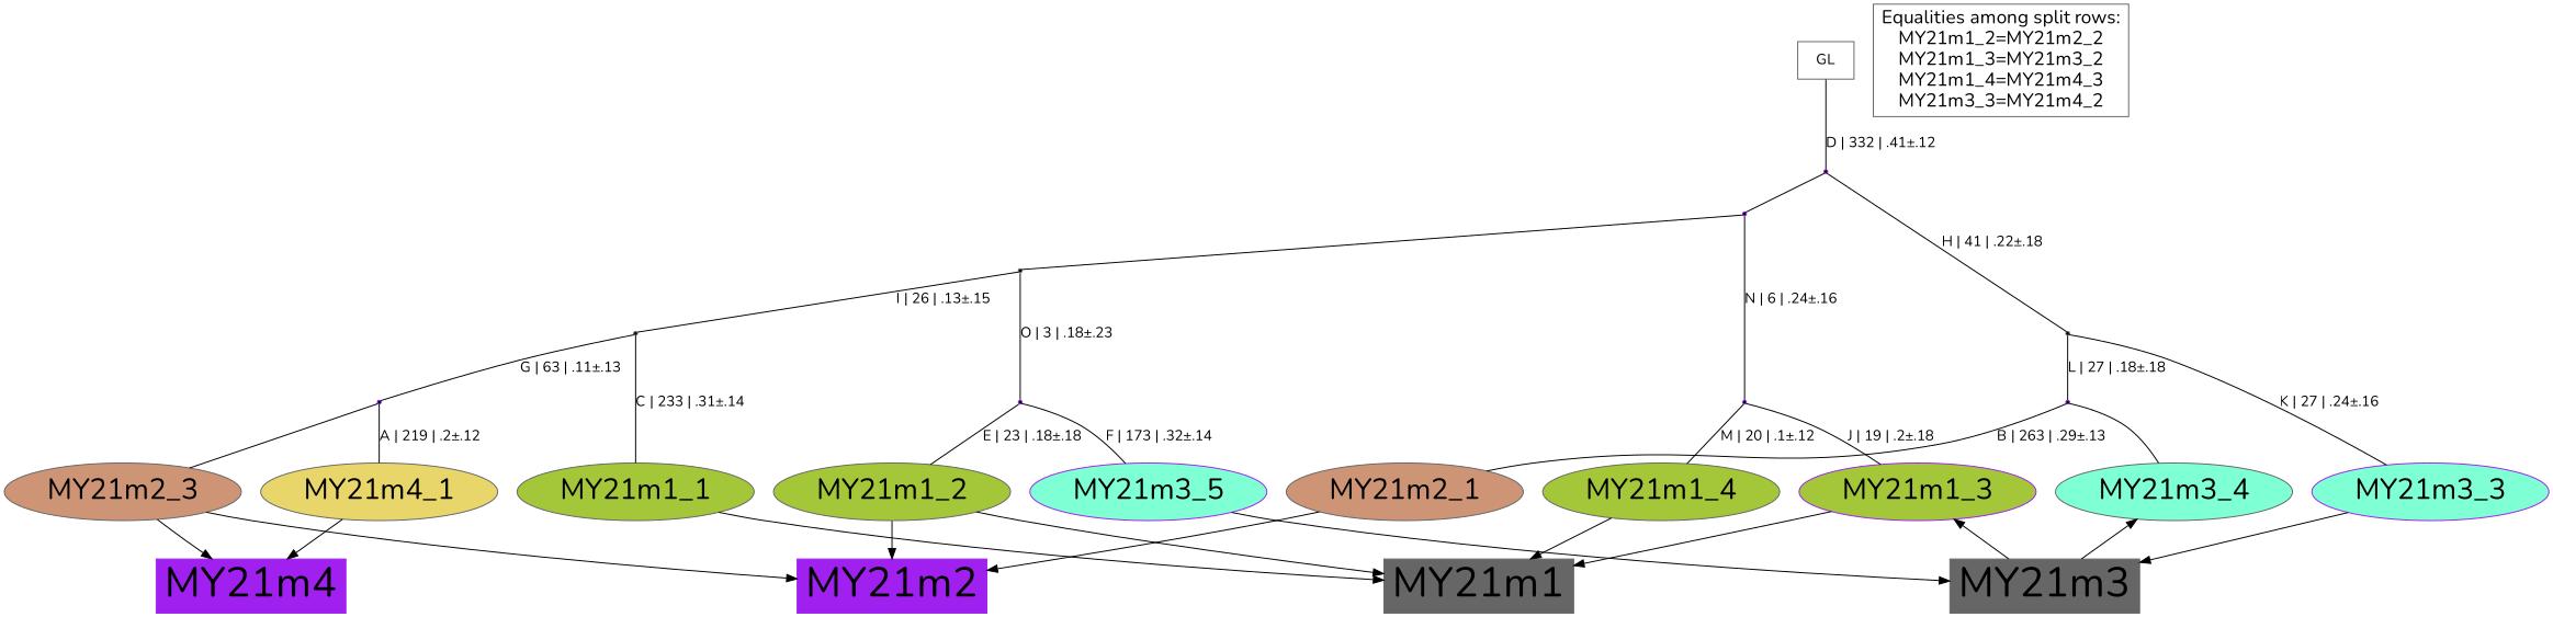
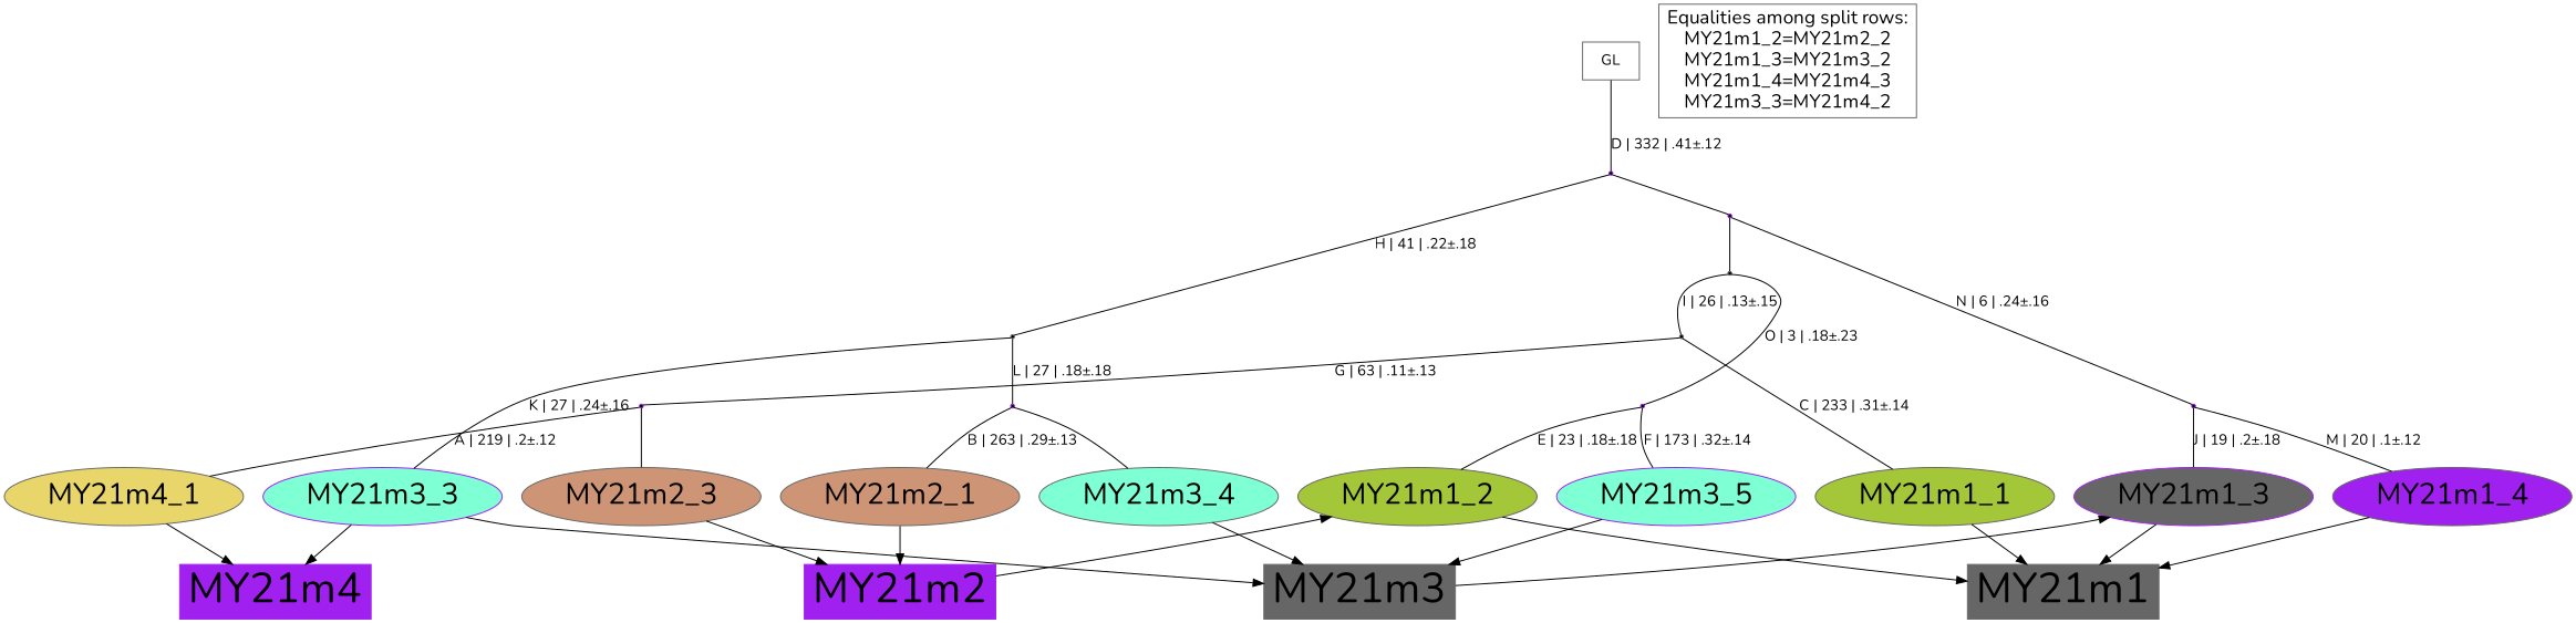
  digraph {
    fontname=Nunito
    node [color=gray40 fillcolor=black fontname=Nunito shape=oval style=filled]
    edge [arrowhead=none fontname=Nunito]
    n1 [fillcolor="#a4c639" fontsize=28 label=MY21m1_1]
    n2 [fillcolor="#a4c639" fontsize=28 label=MY21m1_2]
-   n3 [color=purple fillcolor="#a4c639" fontsize=28 label=MY21m1_3]
-   n4 [fillcolor="#a4c639" fontsize=28 label=MY21m1_4]
+   n3 [color=purple fillcolor=gray40 fontsize=28 label=MY21m1_3]
+   n4 [fillcolor=purple fontsize=28 label=MY21m1_4]
    n5 [fillcolor="#cd9575" fontsize=28 label=MY21m2_1]
    n6 [fillcolor="#cd9575" fontsize=28 label=MY21m2_3]
    n7 [color=purple fillcolor="#7fffd4" fontsize=28 label=MY21m3_5]
    n8 [color=purple fillcolor="#7fffd4" fontsize=28 label=MY21m3_3]
    n9 [fillcolor="#7fffd4" fontsize=28 label=MY21m3_4]
    n10 [fillcolor="#e9d66b" fontsize=28 label=MY21m4_1]
    n11 [fontsize=40 label=MY21m1 shape=box fillcolor=""]
    n12 [color=purple fontsize=40 label=MY21m2 shape=box fillcolor=""]
    n13 [fontsize=40 label=MY21m3 shape=box fillcolor=""]
    n14 [color=purple fontsize=40 label=MY21m4 shape=box fillcolor=""]
    n15 [fontsize=18 label="Equalities among split rows:\nMY21m1_2=MY21m2_2\nMY21m1_3=MY21m3_2\nMY21m1_4=MY21m4_3\nMY21m3_3=MY21m4_2\n" shape=box fillcolor="" style=""]
    Int1 [color=purple shape=point]
    Int2 [color=purple shape=point]
    Int3 [shape=point]
    Int4 [color=purple shape=point]
    Int5 [color=purple shape=point]
    Int6 [shape=point]
    Int7 [shape=point]
    Int8 [color=purple shape=point]
    Int9 [color=purple shape=point]
    n25 [fillcolor=white label=GL shape=box]
    subgraph sub_1 {
      rank=same
      n1
      n2
      n3
      n4
      n5
      n6
      n7
      n8
      n9
      n10
    }
    n1 -> n11 [arrowhead=normal]
    n2 -> n11 [arrowhead=normal]
-   n2 -> n12 [arrowhead=normal]
+   n12 -> n2 [arrowhead=normal]
    n3 -> n11 [arrowhead=normal]
    n4 -> n11 [arrowhead=normal]
    n5 -> n12 [arrowhead=normal]
    n6 -> n12 [arrowhead=normal]
    n7 -> n13 [arrowhead=normal]
    n8 -> n13 [arrowhead=normal]
-   n6 -> n14 [arrowhead=normal]
-   n13 -> n9 [arrowhead=normal]
+   n8 -> n14 [arrowhead=normal]
+   n9 -> n13 [arrowhead=normal]
    n10 -> n14 [arrowhead=normal]
    n13 -> n3 [arrowhead=normal]
    Int1 -> n6
    Int1 -> n10 [label="A | 219 | .2±.12"]
    Int2 -> n5 [label="B | 263 | .29±.13"]
    Int2 -> n9
    Int3 -> n8 [label="K | 27 | .24±.16"]
    Int3 -> Int2 [label="L | 27 | .18±.18"]
    Int4 -> n3 [label="J | 19 | .2±.18"]
    Int4 -> n4 [label="M | 20 | .1±.12"]
    Int5 -> n2 [label="E | 23 | .18±.18"]
    Int5 -> n7 [label="F | 173 | .32±.14"]
    Int6 -> n1 [label="C | 233 | .31±.14"]
    Int6 -> Int1 [label="G | 63 | .11±.13"]
    Int7 -> Int5 [label="O | 3 | .18±.23"]
    Int7 -> Int6 [label="I | 26 | .13±.15"]
    Int8 -> Int4 [label="N | 6 | .24±.16"]
    Int8 -> Int7
    Int9 -> Int3 [label="H | 41 | .22±.18"]
    Int9 -> Int8
    n25 -> Int9 [label="D | 332 | .41±.12"]
  }
